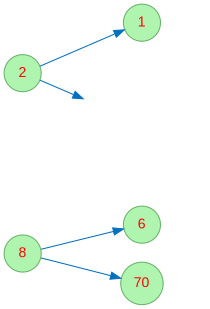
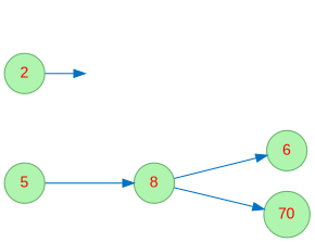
  digraph {
    rankdir=LR
    node [color="#66B268" fillcolor="#AFF4AF" fontcolor=red fontname=Arial shape=circle style=filled]
    edge [color="#0070BF"]
+   n1 [label=5]
    n2 [label=8]
    n3 [label=2]
-   n4 [label=1]
    l1237514926 [style=invis]
    n6 [label=6]
    n7 [label=70]
+   n1 -> n2
    n2 -> n6
    n2 -> n7
-   n3 -> n4
    n3 -> l1237514926
  }
